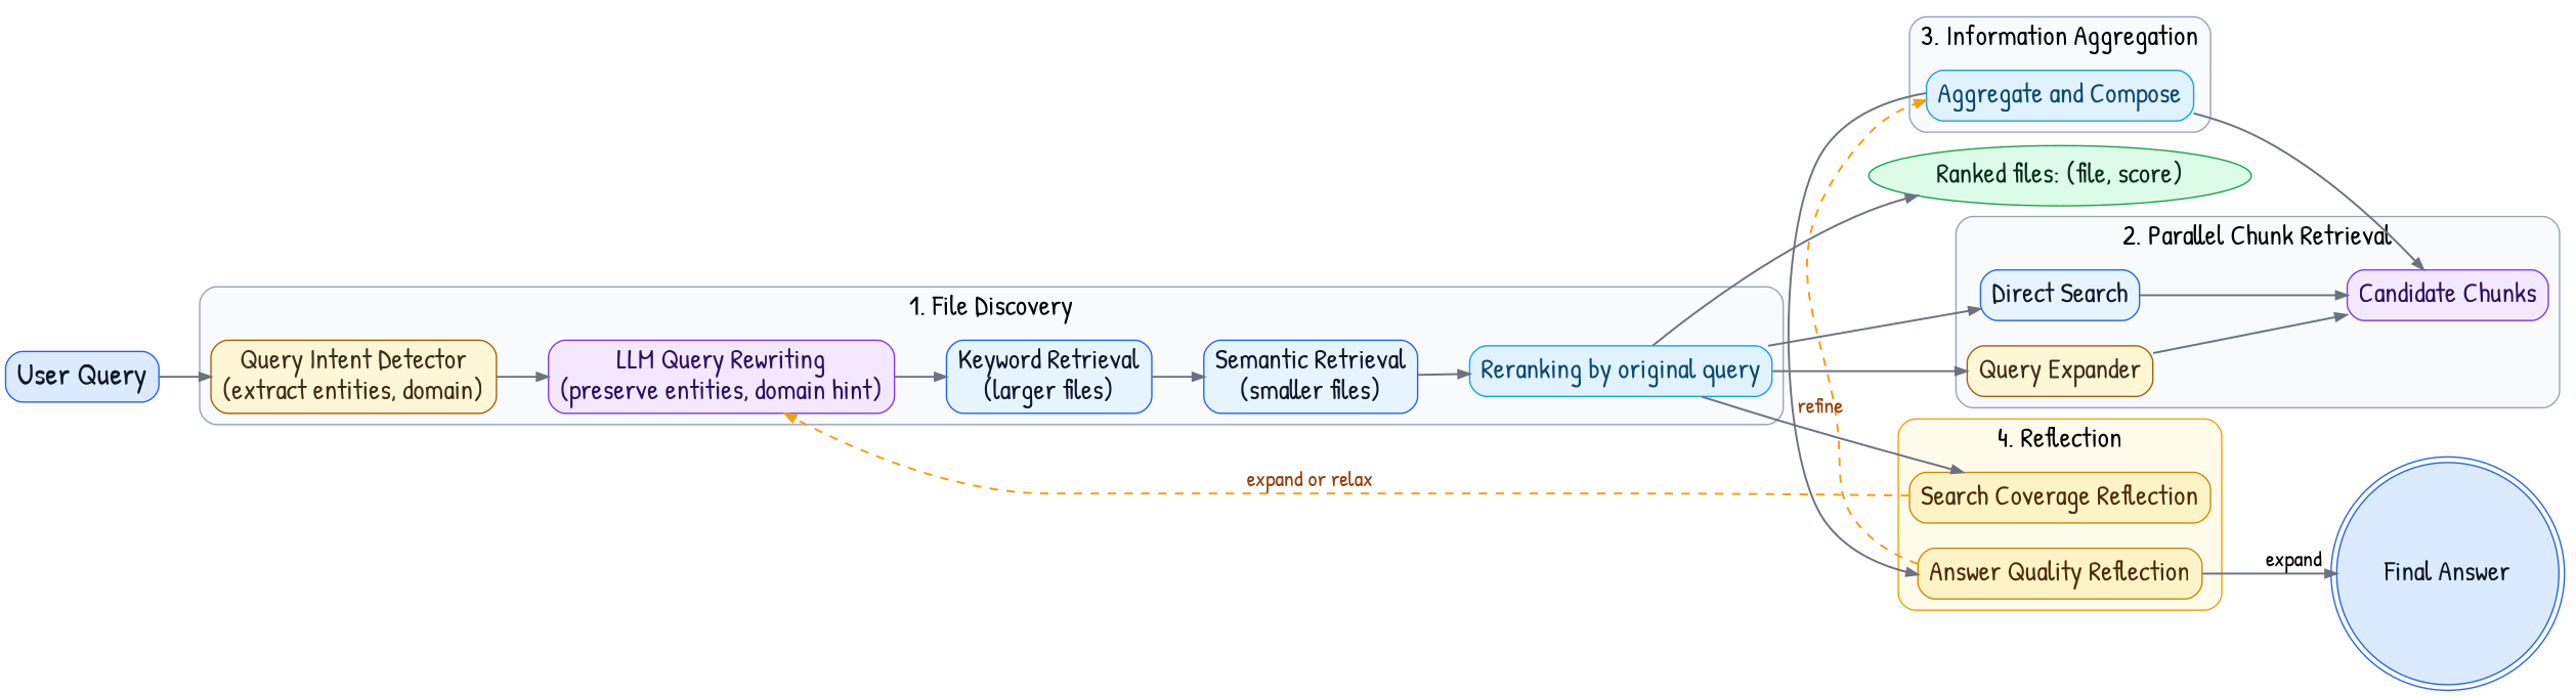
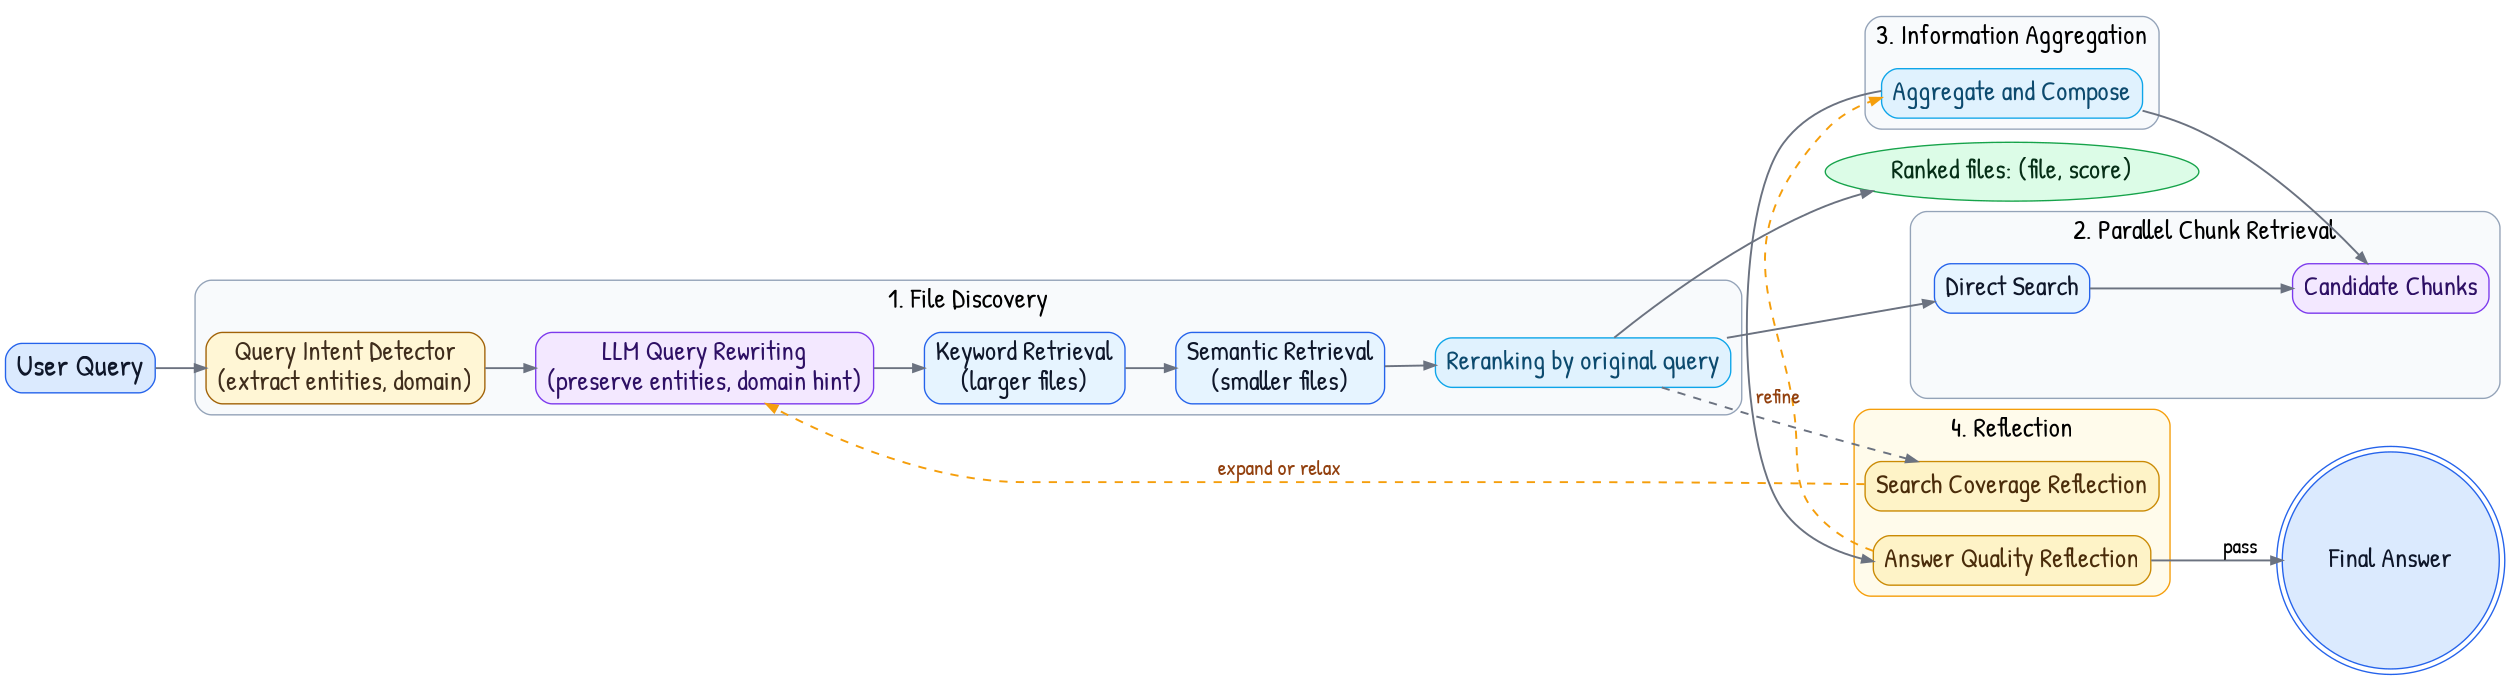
  digraph {
    bgcolor=white
    fontname="Patrick Hand"
    fontsize=12
    labelloc=t
    rankdir=LR
    node [color="#2563EB" fillcolor="#E6F4FF" fontcolor="#0F172A" fontname="Patrick Hand" fontsize=20 shape=box style="rounded,filled"]
    edge [arrowsize=0.8 color="#6B7280" fontname="Patrick Hand" fontsize=16 penwidth=1.4]
    n1 [color="#A16207" fillcolor="#FFF6D5" fontcolor="#3F2D1C" label="Query Intent Detector\n(extract entities, domain)"]
    n2 [color="#7C3AED" fillcolor="#F3E8FF" fontcolor="#2E1065" label="LLM Query Rewriting\n(preserve entities, domain hint)"]
    n3 [label="Keyword Retrieval\n(larger files)"]
    n4 [label="Semantic Retrieval\n(smaller files)"]
    n5 [color="#0EA5E9" fillcolor="#E0F2FE" fontcolor="#0C4A6E" label="Reranking by original query"]
    n6 [label="Direct Search"]
    n7 [color="#7C3AED" fillcolor="#F3E8FF" fontcolor="#2E1065" label="Candidate Chunks"]
-   n8 [color="#A16207" fillcolor="#FFF6D5" fontcolor="#3F2D1C" label="Query Expander"]
    n9 [color="#0EA5E9" fillcolor="#E0F2FE" fontcolor="#0C4A6E" label="Aggregate and Compose"]
    n10 [color="#CA8A04" fillcolor="#FEF3C7" fontcolor="#4A2C0A" label="Search Coverage Reflection"]
    n11 [color="#CA8A04" fillcolor="#FEF3C7" fontcolor="#4A2C0A" label="Answer Quality Reflection"]
    n12 [color="#16A34A" fillcolor="#DCFCE7" fontcolor="#052E16" label="Ranked files: (file, score)" shape=oval]
    n13 [fillcolor="#DBEAFE" label="Final Answer" shape=doublecircle]
    n14 [fillcolor="#DBEAFE" fontsize=22 label="User Query"]
    subgraph cluster_1 {
      color="#94A3B8"
      fillcolor="#F8FAFC"
      label=<<font point-size="20">1. File Discovery</font>>
      style="rounded,filled"
      n1
      n2
      n3
      n4
      n5
    }
    subgraph cluster_2 {
      color="#94A3B8"
      fillcolor="#F8FAFC"
      label=<<font point-size="20">2. Parallel Chunk Retrieval</font>>
      style="rounded,filled"
      n6
      n7
-     n8
    }
    subgraph cluster_3 {
      color="#94A3B8"
      fillcolor="#F8FAFC"
      label=<<font point-size="20">3. Information Aggregation</font>>
      style="rounded,filled"
      n9
    }
    subgraph cluster_4 {
      color="#F59E0B"
      fillcolor="#FFFBEB"
      label=<<font point-size="20">4. Reflection</font>>
      style="rounded,filled"
      n10
      n11
    }
    n1 -> n2
    n2 -> n3
    n3 -> n4
    n4 -> n5
    n5 -> n6
-   n5 -> n8
-   n5 -> n10
+   n5 -> n10 [style=dashed]
    n5 -> n12
    n6 -> n7
-   n8 -> n7
    n9 -> n7
    n9 -> n11
    n10 -> n2 [color="#F59E0B" fontcolor="#92400E" label="expand or relax" style=dashed]
    n11 -> n9 [color="#F59E0B" fontcolor="#92400E" label=refine style=dashed]
-   n11 -> n13 [label=expand]
+   n11 -> n13 [label=pass]
    n14 -> n1
  }
